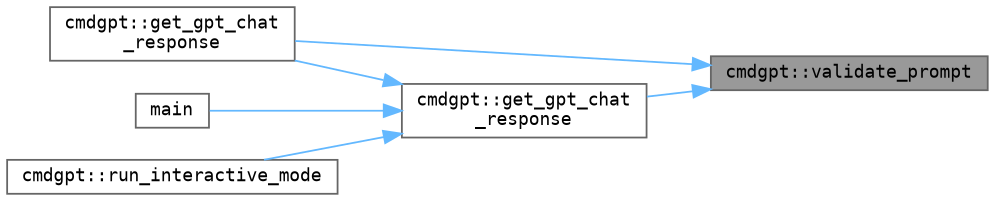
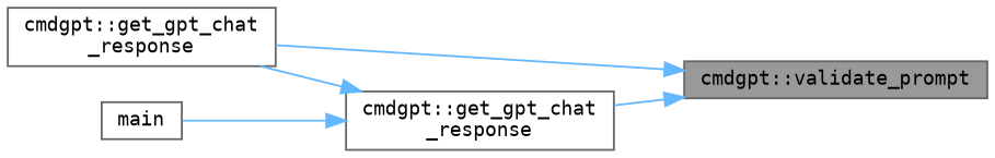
  digraph {
    fontname="DejaVu Sans Mono"
    rankdir=RL
    node [color=grey40 fillcolor=white fontname="DejaVu Sans Mono" fontsize=10 shape=box style=filled]
    edge [color=steelblue1 dir=back fontname="DejaVu Sans Mono" fontsize=10 labelfontname=Helvetica labelfontsize=10 style=solid]
    n1 [color=gray40 fillcolor=grey60 fontcolor=black height=0.2 label="cmdgpt::validate_prompt" width=0.4]
    n2 [height=0.2 label="cmdgpt::get_gpt_chat\l_response" width=0.4]
    n3 [height=0.2 label="cmdgpt::get_gpt_chat\l_response" width=0.4]
    n4 [height=0.2 label=main width=0.4]
-   n5 [height=0.2 label="cmdgpt::run_interactive_mode" width=0.4]
    n1 -> n2
    n1 -> n3
    n3 -> n2
    n3 -> n4
-   n3 -> n5
  }
